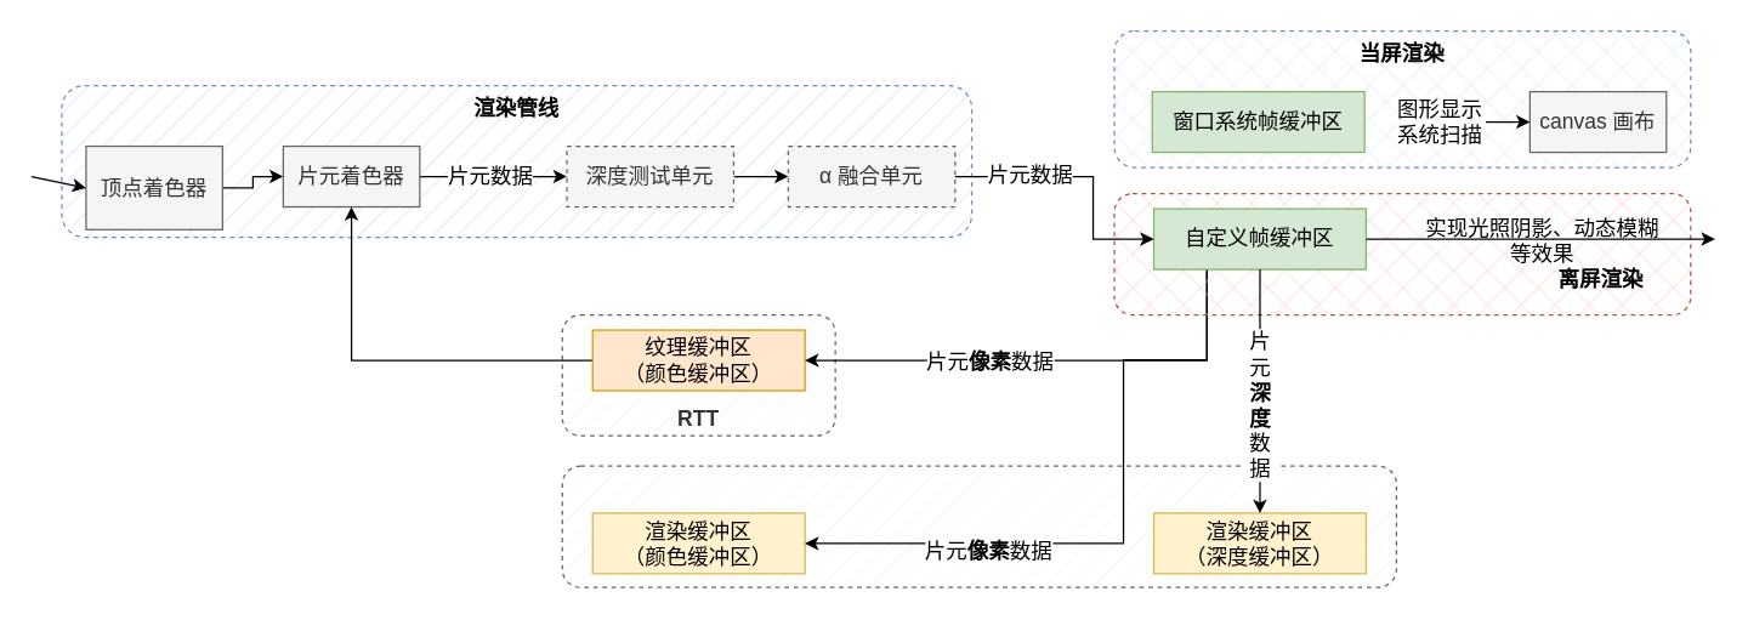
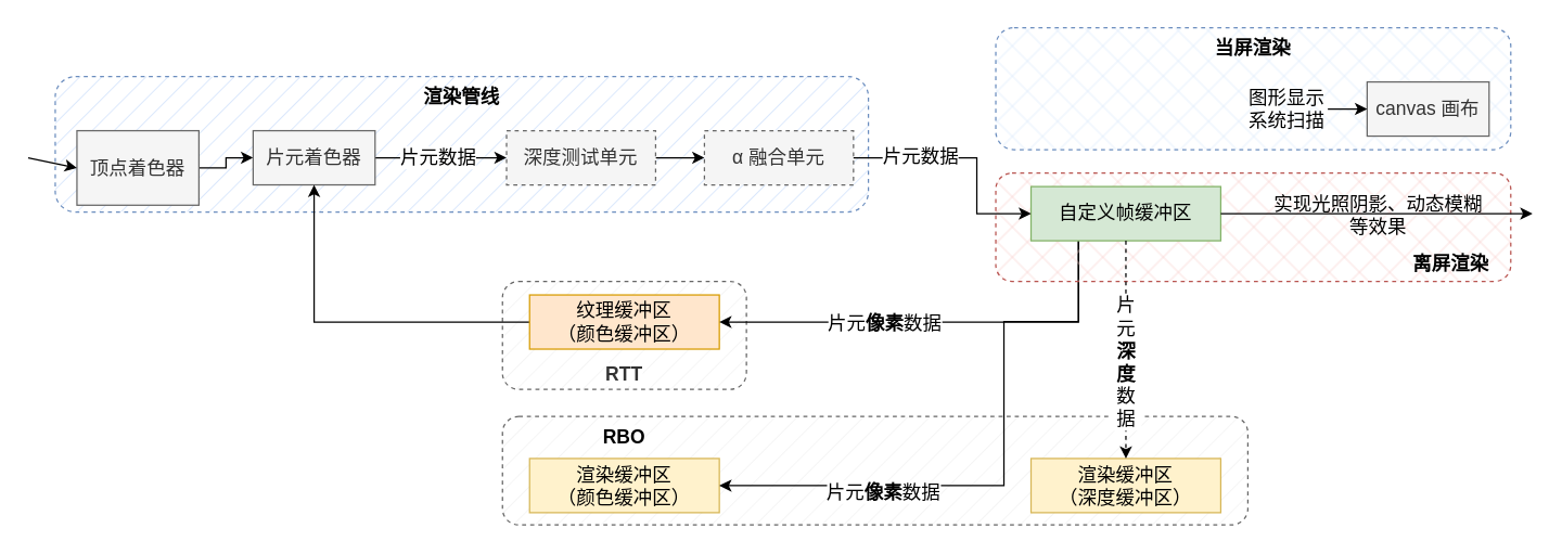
  <mxCell id="0" />
  <mxCell id="1" parent="0" />
  <mxCell id="2" value="" style="rounded=1;whiteSpace=wrap;html=1;glass=0;dashed=1;labelBackgroundColor=#FFFFFF;fillStyle=hatch;fontSize=14;fillColor=#f5f5f5;fontColor=#333333;strokeColor=#666666;" vertex="1" parent="1"><mxGeometry x="370" y="307" width="550" height="80" as="geometry" /></mxCell>
  <mxCell id="3" value="RTT" style="rounded=1;whiteSpace=wrap;html=1;glass=0;dashed=1;labelBackgroundColor=#FFFFFF;fillStyle=hatch;fontSize=14;fillColor=#f5f5f5;verticalAlign=bottom;fontStyle=1;fontColor=#333333;strokeColor=#666666;" vertex="1" parent="1"><mxGeometry x="370" y="207.25" width="180" height="79.75" as="geometry" /></mxCell>
  <mxCell id="4" value="&lt;b&gt;渲染管线&lt;/b&gt;" style="rounded=1;whiteSpace=wrap;html=1;fontSize=14;verticalAlign=top;fillColor=#dae8fc;dashed=1;strokeColor=#6c8ebf;fillStyle=hatch;" vertex="1" parent="1"><mxGeometry x="40" y="56" width="600" height="100" as="geometry" /></mxCell>
  <mxCell id="5" value="" style="edgeStyle=orthogonalEdgeStyle;rounded=0;orthogonalLoop=1;jettySize=auto;html=1;fontSize=14;" edge="1" parent="1" source="6" target="8"><mxGeometry relative="1" as="geometry" /></mxCell>
  <mxCell id="6" value="顶点着色器" style="rounded=0;whiteSpace=wrap;html=1;fontSize=14;fillColor=#f5f5f5;fontColor=#333333;strokeColor=#666666;" vertex="1" parent="1"><mxGeometry x="56" y="96" width="90" height="55" as="geometry" /></mxCell>
  <mxCell id="7" value="" style="edgeStyle=orthogonalEdgeStyle;rounded=0;orthogonalLoop=1;jettySize=auto;html=1;fontSize=14;" edge="1" parent="1" source="8" target="18"><mxGeometry relative="1" as="geometry" /></mxCell>
  <mxCell id="8" value="片元着色器" style="rounded=0;whiteSpace=wrap;html=1;fontSize=14;fillColor=#f5f5f5;fontColor=#333333;strokeColor=#666666;" vertex="1" parent="1"><mxGeometry x="186" y="96" width="90" height="40" as="geometry" /></mxCell>
  <mxCell id="9" value="" style="edgeStyle=orthogonalEdgeStyle;rounded=0;orthogonalLoop=1;jettySize=auto;html=1;fontSize=14;" edge="1" parent="1" source="10" target="8"><mxGeometry relative="1" as="geometry" /></mxCell>
  <mxCell id="10" value="纹理缓冲区&lt;br&gt;（颜色缓冲区）" style="rounded=0;whiteSpace=wrap;html=1;fontSize=14;fillColor=#ffe6cc;strokeColor=#d79b00;" vertex="1" parent="1"><mxGeometry x="390" y="217.25" width="140" height="40" as="geometry" /></mxCell>
  <mxCell id="11" value="渲染缓冲区&lt;br&gt;（颜色缓冲区）" style="rounded=0;whiteSpace=wrap;html=1;fontSize=14;fillColor=#fff2cc;strokeColor=#d6b656;" vertex="1" parent="1"><mxGeometry x="390" y="338" width="140" height="40" as="geometry" /></mxCell>
  <mxCell id="12" value="渲染缓冲区&lt;br&gt;（深度缓冲区）" style="rounded=0;whiteSpace=wrap;html=1;fontSize=14;fillColor=#fff2cc;strokeColor=#d6b656;" vertex="1" parent="1"><mxGeometry x="760" y="338" width="140" height="40" as="geometry" /></mxCell>
  <mxCell id="13" value="" style="endArrow=classic;html=1;rounded=0;fontSize=14;entryX=1;entryY=0.5;entryDx=0;entryDy=0;edgeStyle=orthogonalEdgeStyle;exitX=0.25;exitY=1;exitDx=0;exitDy=0;" edge="1" parent="1" source="30" target="10"><mxGeometry relative="1" as="geometry"><mxPoint x="764" y="286" as="sourcePoint" /><mxPoint x="994" y="336" as="targetPoint" /></mxGeometry></mxCell>
  <mxCell id="14" value="片元&lt;b&gt;像素&lt;/b&gt;数据" style="edgeLabel;resizable=0;html=1;align=center;verticalAlign=middle;fontSize=14;" connectable="0" vertex="1" parent="13"><mxGeometry relative="1" as="geometry"><mxPoint x="-41" as="offset" /></mxGeometry></mxCell>
  <mxCell id="15" value="" style="endArrow=classic;html=1;rounded=0;fontSize=14;exitX=0.25;exitY=1;exitDx=0;exitDy=0;entryX=1;entryY=0.5;entryDx=0;entryDy=0;edgeStyle=orthogonalEdgeStyle;" edge="1" parent="1" source="30" target="11"><mxGeometry relative="1" as="geometry"><mxPoint x="638" y="426" as="sourcePoint" /><mxPoint x="738" y="426" as="targetPoint" /><Array as="points"><mxPoint x="795" y="237" /><mxPoint x="740" y="237" /><mxPoint x="740" y="358" /></Array></mxGeometry></mxCell>
  <mxCell id="16" value="片元&lt;b&gt;像素&lt;/b&gt;数据" style="edgeLabel;resizable=0;html=1;align=center;verticalAlign=middle;rounded=1;dashed=1;fontSize=14;fillColor=none;" connectable="0" vertex="1" parent="15"><mxGeometry relative="1" as="geometry"><mxPoint x="-90" y="17" as="offset" /></mxGeometry></mxCell>
  <mxCell id="17" value="" style="edgeStyle=orthogonalEdgeStyle;rounded=0;orthogonalLoop=1;jettySize=auto;html=1;fontSize=14;" edge="1" parent="1" source="18" target="19"><mxGeometry relative="1" as="geometry" /></mxCell>
  <mxCell id="18" value="深度测试单元" style="rounded=0;whiteSpace=wrap;html=1;fontSize=14;fillColor=#f5f5f5;fontColor=#333333;strokeColor=#666666;dashed=1;" vertex="1" parent="1"><mxGeometry x="373" y="96" width="110" height="40" as="geometry" /></mxCell>
  <mxCell id="19" value="α 融合单元" style="rounded=0;whiteSpace=wrap;html=1;fontSize=14;fillColor=#f5f5f5;fontColor=#333333;strokeColor=#666666;dashed=1;" vertex="1" parent="1"><mxGeometry x="519" y="96" width="110" height="40" as="geometry" /></mxCell>
  <mxCell id="20" value="" style="endArrow=classic;html=1;rounded=0;fontSize=14;entryX=0;entryY=0.5;entryDx=0;entryDy=0;" edge="1" parent="1" target="6"><mxGeometry relative="1" as="geometry"><mxPoint x="20" y="116" as="sourcePoint" /><mxPoint x="70" y="25.5" as="targetPoint" /></mxGeometry></mxCell>
  <mxCell id="21" value="片元数据" style="text;html=1;strokeColor=none;fillColor=none;align=center;verticalAlign=middle;whiteSpace=wrap;rounded=0;fontSize=14;labelBackgroundColor=#FFFFFF;" vertex="1" parent="1"><mxGeometry x="293" y="101" width="60" height="30" as="geometry" /></mxCell>
  <mxCell id="22" value="" style="group" vertex="1" connectable="0" parent="1"><mxGeometry x="734" y="20" width="380" height="90" as="geometry" /></mxCell>
  <mxCell id="23" value="&lt;b&gt;当屏渲染&lt;/b&gt;" style="rounded=1;whiteSpace=wrap;html=1;fontSize=14;verticalAlign=top;fillColor=#dae8fc;dashed=1;strokeColor=#6c8ebf;gradientColor=none;glass=0;fillStyle=cross-hatch;" vertex="1" parent="22"><mxGeometry width="380" height="90" as="geometry" /></mxCell>
- <mxCell id="24" value="窗口系统帧缓冲区" style="rounded=0;whiteSpace=wrap;html=1;fontSize=14;fillColor=#d5e8d4;strokeColor=#82b366;" vertex="1" parent="22"><mxGeometry x="25" y="40" width="140" height="40" as="geometry" /></mxCell>
  <mxCell id="25" value="canvas 画布" style="rounded=0;whiteSpace=wrap;html=1;fontSize=14;fillColor=#f5f5f5;fontColor=#333333;strokeColor=#666666;" vertex="1" parent="22"><mxGeometry x="274" y="40" width="90" height="40" as="geometry" /></mxCell>
  <mxCell id="26" value="图形显示系统扫描" style="text;html=1;strokeColor=none;fillColor=none;align=center;verticalAlign=middle;whiteSpace=wrap;rounded=0;dashed=1;labelBackgroundColor=none;fontSize=14;" vertex="1" parent="22"><mxGeometry x="185" y="45" width="60" height="30" as="geometry" /></mxCell>
  <mxCell id="27" value="" style="edgeStyle=orthogonalEdgeStyle;rounded=0;orthogonalLoop=1;jettySize=auto;html=1;fontSize=14;startArrow=none;" edge="1" parent="22" source="26" target="25"><mxGeometry relative="1" as="geometry" /></mxCell>
  <mxCell id="28" value="" style="group" vertex="1" connectable="0" parent="1"><mxGeometry x="734" y="127.25" width="396" height="80" as="geometry" /></mxCell>
  <mxCell id="29" value="" style="rounded=1;whiteSpace=wrap;html=1;fontSize=14;verticalAlign=bottom;fillColor=#f8cecc;dashed=1;strokeColor=#b85450;glass=0;fillStyle=cross-hatch;labelPosition=center;verticalLabelPosition=middle;align=center;" vertex="1" parent="28"><mxGeometry width="380" height="80" as="geometry" /></mxCell>
  <mxCell id="30" value="自定义帧缓冲区" style="rounded=0;whiteSpace=wrap;html=1;fontSize=14;fillColor=#d5e8d4;strokeColor=#82b366;" vertex="1" parent="28"><mxGeometry x="26" y="10" width="140" height="40" as="geometry" /></mxCell>
- <mxCell id="31" value="离屏渲染" style="text;html=1;strokeColor=none;fillColor=none;align=center;verticalAlign=middle;whiteSpace=wrap;rounded=0;glass=0;dashed=1;labelBackgroundColor=none;fillStyle=cross-hatch;fontSize=14;fontStyle=1" vertex="1" parent="28"><mxGeometry x="291" y="43" width="60" height="27" as="geometry" /></mxCell>
+ <mxCell id="31" value="离屏渲染" style="text;html=1;strokeColor=none;fillColor=none;align=center;verticalAlign=middle;whiteSpace=wrap;rounded=0;glass=0;dashed=1;labelBackgroundColor=none;fillStyle=cross-hatch;fontSize=14;fontStyle=1" vertex="1" parent="28"><mxGeometry x="306" y="53" width="60" height="27" as="geometry" /></mxCell>
  <mxCell id="32" value="" style="endArrow=classic;html=1;rounded=0;fontSize=14;exitX=1;exitY=0.5;exitDx=0;exitDy=0;" edge="1" parent="28" source="30"><mxGeometry relative="1" as="geometry"><mxPoint x="206" y="29.5" as="sourcePoint" /><mxPoint x="396" y="30" as="targetPoint" /></mxGeometry></mxCell>
  <mxCell id="33" value="实现光照阴影、动态模糊&lt;br&gt;&lt;span style=&quot;&quot;&gt;等效果&lt;/span&gt;" style="edgeLabel;resizable=0;html=1;align=center;verticalAlign=middle;rounded=1;glass=0;dashed=1;labelBackgroundColor=none;fillStyle=cross-hatch;fontSize=14;fillColor=none;gradientColor=none;" connectable="0" vertex="1" parent="32"><mxGeometry relative="1" as="geometry" /></mxCell>
  <mxCell id="34" value="" style="edgeStyle=orthogonalEdgeStyle;rounded=0;orthogonalLoop=1;jettySize=auto;html=1;fontSize=14;entryX=0;entryY=0.5;entryDx=0;entryDy=0;exitX=1;exitY=0.5;exitDx=0;exitDy=0;" edge="1" parent="1" source="19" target="30"><mxGeometry relative="1" as="geometry"><mxPoint x="550" y="46" as="sourcePoint" /><mxPoint x="697.5" y="136" as="targetPoint" /><Array as="points"><mxPoint x="720" y="116" /><mxPoint x="720" y="157" /></Array></mxGeometry></mxCell>
  <mxCell id="35" value="片元数据" style="text;html=1;strokeColor=none;fillColor=none;align=center;verticalAlign=middle;whiteSpace=wrap;rounded=0;fontSize=14;labelBackgroundColor=#FFFFFF;" vertex="1" parent="1"><mxGeometry x="649" y="100" width="60" height="30" as="geometry" /></mxCell>
- <mxCell id="36" value="" style="endArrow=classic;html=1;rounded=0;fontSize=14;exitX=0.5;exitY=1;exitDx=0;exitDy=0;entryX=0.5;entryY=0;entryDx=0;entryDy=0;dashed=0;" edge="1" parent="1" source="30" target="12"><mxGeometry width="50" height="50" relative="1" as="geometry"><mxPoint x="734" y="326" as="sourcePoint" /><mxPoint x="784" y="276" as="targetPoint" /></mxGeometry></mxCell>
+ <mxCell id="36" value="" style="endArrow=classic;html=1;rounded=0;fontSize=14;exitX=0.5;exitY=1;exitDx=0;exitDy=0;entryX=0.5;entryY=0;entryDx=0;entryDy=0;dashed=1;" edge="1" parent="1" source="30" target="12"><mxGeometry width="50" height="50" relative="1" as="geometry"><mxPoint x="734" y="326" as="sourcePoint" /><mxPoint x="784" y="276" as="targetPoint" /></mxGeometry></mxCell>
  <mxCell id="37" value="片元&lt;b style=&quot;&quot;&gt;深度&lt;/b&gt;数据" style="text;html=1;strokeColor=none;fillColor=none;align=center;verticalAlign=middle;whiteSpace=wrap;rounded=0;fontSize=14;direction=south;labelBackgroundColor=default;" vertex="1" parent="1"><mxGeometry x="817.5" y="208.25" width="25" height="117.5" as="geometry" /></mxCell>
+ <mxCell id="38" value="&lt;b&gt;RBO&lt;/b&gt;" style="text;html=1;strokeColor=none;fillColor=none;align=center;verticalAlign=middle;whiteSpace=wrap;rounded=0;glass=0;dashed=1;labelBackgroundColor=#FFFFFF;fillStyle=cross-hatch;fontSize=14;" vertex="1" parent="1"><mxGeometry x="430" y="307" width="60" height="30" as="geometry" /></mxCell>
